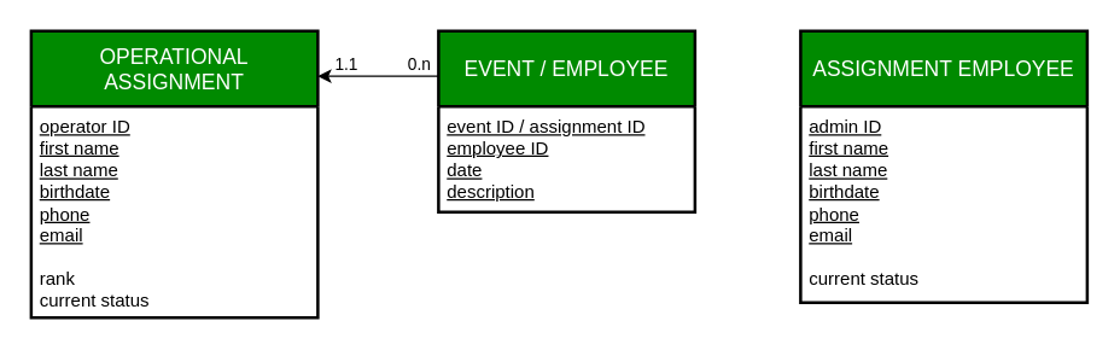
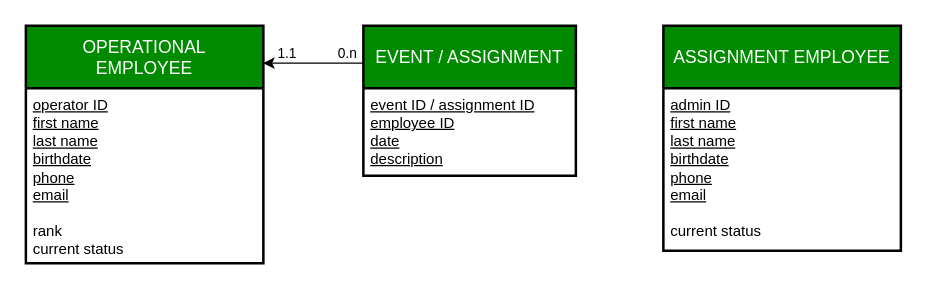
  <mxCell id="0" />
  <mxCell id="1" parent="0" />
- <mxCell id="2" value="OPERATIONAL&lt;br&gt;ASSIGNMENT" style="swimlane;childLayout=stackLayout;horizontal=1;startSize=50;horizontalStack=0;rounded=0;fontSize=14;fontStyle=0;strokeWidth=2;resizeParent=0;resizeLast=1;shadow=0;dashed=0;align=center;arcSize=4;whiteSpace=wrap;html=1;fillColor=#008a00;fontColor=#ffffff;strokeColor=#000000;swimlaneFillColor=#FFFFFF;" parent="1" vertex="1"><mxGeometry x="20" y="20" width="190" height="190" as="geometry" /></mxCell>
+ <mxCell id="2" value="OPERATIONAL&lt;br&gt;EMPLOYEE" style="swimlane;childLayout=stackLayout;horizontal=1;startSize=50;horizontalStack=0;rounded=0;fontSize=14;fontStyle=0;strokeWidth=2;resizeParent=0;resizeLast=1;shadow=0;dashed=0;align=center;arcSize=4;whiteSpace=wrap;html=1;fillColor=#008a00;fontColor=#ffffff;strokeColor=#000000;swimlaneFillColor=#FFFFFF;" parent="1" vertex="1"><mxGeometry x="20" y="20" width="190" height="190" as="geometry" /></mxCell>
  <mxCell id="3" value="&lt;font color=&quot;#000000&quot;&gt;&lt;u&gt;operator ID&lt;/u&gt;&lt;br&gt;&lt;u&gt;first name&lt;br&gt;last name&lt;br&gt;birthdate&lt;br&gt;phone&lt;br&gt;email&lt;br&gt;&lt;/u&gt;&lt;br&gt;rank&lt;br&gt;current status&lt;/font&gt;" style="align=left;strokeColor=none;fillColor=none;spacingLeft=4;fontSize=12;verticalAlign=top;resizable=0;rotatable=0;part=1;html=1;" parent="2" vertex="1"><mxGeometry y="50" width="190" height="140" as="geometry" /></mxCell>
- <mxCell id="4" value="EVENT / EMPLOYEE" style="swimlane;childLayout=stackLayout;horizontal=1;startSize=50;horizontalStack=0;rounded=0;fontSize=14;fontStyle=0;strokeWidth=2;resizeParent=0;resizeLast=1;shadow=0;dashed=0;align=center;arcSize=4;whiteSpace=wrap;html=1;fillColor=#008a00;fontColor=#ffffff;strokeColor=#000000;swimlaneFillColor=#FFFFFF;" parent="1" vertex="1"><mxGeometry x="290" y="20" width="170" height="120" as="geometry" /></mxCell>
+ <mxCell id="4" value="EVENT / ASSIGNMENT" style="swimlane;childLayout=stackLayout;horizontal=1;startSize=50;horizontalStack=0;rounded=0;fontSize=14;fontStyle=0;strokeWidth=2;resizeParent=0;resizeLast=1;shadow=0;dashed=0;align=center;arcSize=4;whiteSpace=wrap;html=1;fillColor=#008a00;fontColor=#ffffff;strokeColor=#000000;swimlaneFillColor=#FFFFFF;" parent="1" vertex="1"><mxGeometry x="290" y="20" width="170" height="120" as="geometry" /></mxCell>
  <mxCell id="5" value="&lt;font style=&quot;&quot; color=&quot;#000000&quot;&gt;&lt;u&gt;event ID / assignment ID&lt;br&gt;employee ID&lt;br&gt;date&lt;br&gt;description&lt;/u&gt;&lt;/font&gt;" style="align=left;strokeColor=none;fillColor=none;spacingLeft=4;fontSize=12;verticalAlign=top;resizable=0;rotatable=0;part=1;html=1;" parent="4" vertex="1"><mxGeometry y="50" width="170" height="70" as="geometry" /></mxCell>
  <mxCell id="6" value="" style="endArrow=classic;html=1;rounded=0;strokeColor=#000000;" parent="1" edge="1"><mxGeometry relative="1" as="geometry"><mxPoint x="290" y="50" as="sourcePoint" /><mxPoint x="210" y="50" as="targetPoint" /></mxGeometry></mxCell>
  <mxCell id="7" value="0.n" style="edgeLabel;resizable=0;html=1;align=left;verticalAlign=bottom;labelBackgroundColor=none;fontColor=#000000;" parent="6" connectable="0" vertex="1"><mxGeometry x="-1" relative="1" as="geometry"><mxPoint x="-22" as="offset" /></mxGeometry></mxCell>
  <mxCell id="8" value="1.1" style="edgeLabel;resizable=0;html=1;align=right;verticalAlign=bottom;labelBackgroundColor=none;fontColor=#000000;" parent="6" connectable="0" vertex="1"><mxGeometry x="1" relative="1" as="geometry"><mxPoint x="27" as="offset" /></mxGeometry></mxCell>
  <mxCell id="9" value="ASSIGNMENT EMPLOYEE" style="swimlane;childLayout=stackLayout;horizontal=1;startSize=50;horizontalStack=0;rounded=0;fontSize=14;fontStyle=0;strokeWidth=2;resizeParent=0;resizeLast=1;shadow=0;dashed=0;align=center;arcSize=4;whiteSpace=wrap;html=1;fillColor=#008a00;fontColor=#ffffff;strokeColor=#000000;swimlaneFillColor=#FFFFFF;" parent="1" vertex="1"><mxGeometry x="530" y="20" width="190" height="180" as="geometry" /></mxCell>
  <mxCell id="10" value="&lt;font color=&quot;#000000&quot;&gt;&lt;u&gt;admin ID&lt;br&gt;&lt;/u&gt;&lt;u&gt;first name&lt;br&gt;last name&lt;br&gt;birthdate&lt;br&gt;phone&lt;br&gt;email&lt;br&gt;&lt;/u&gt;&lt;br&gt;current status&lt;/font&gt;" style="align=left;strokeColor=none;fillColor=none;spacingLeft=4;fontSize=12;verticalAlign=top;resizable=0;rotatable=0;part=1;html=1;" parent="9" vertex="1"><mxGeometry y="50" width="190" height="130" as="geometry" /></mxCell>
